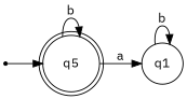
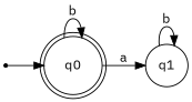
  digraph {
    fontname="IBM Plex Sans"
    rankdir=LR
    node [fontname="IBM Plex Sans"]
    edge [fontname="IBM Plex Sans"]
    start [shape=point]
-   q0 [shape=doublecircle label=q5]
+   q0 [shape=doublecircle]
    q1 [shape=circle]
    start -> q0
    q0 -> q0 [label=b]
    q0 -> q1 [label=a]
    q1 -> q1 [label=b]
  }
